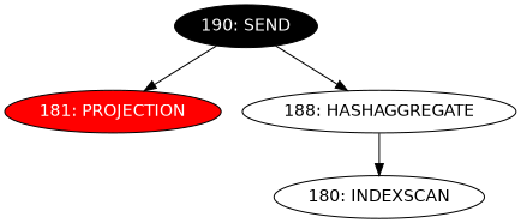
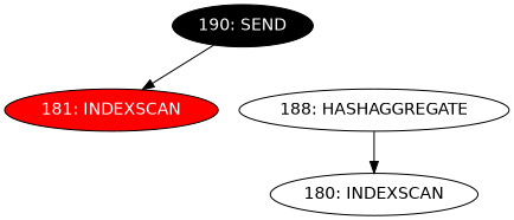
  digraph {
    fontname="DejaVu Sans"
    node [fontname="DejaVu Sans"]
    edge [fontname="DejaVu Sans"]
    n1 [label="180: INDEXSCAN"]
-   n2 [fillcolor=red fontcolor=white label="181: PROJECTION" style=filled]
+   n2 [fillcolor=red fontcolor=white label="181: INDEXSCAN" style=filled]
    n3 [label="188: HASHAGGREGATE"]
    n4 [fillcolor=black fontcolor=white label="190: SEND" style=filled]
    n3 -> n1
    n4 -> n2
-   n4 -> n3
  }
